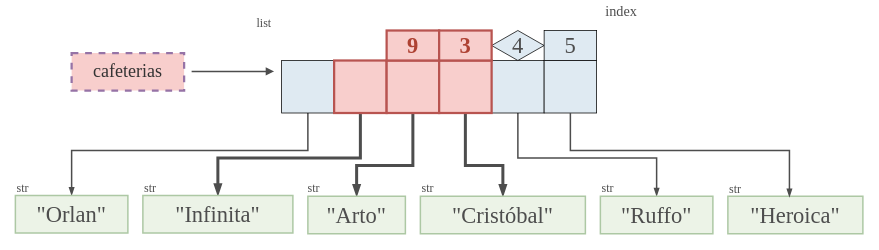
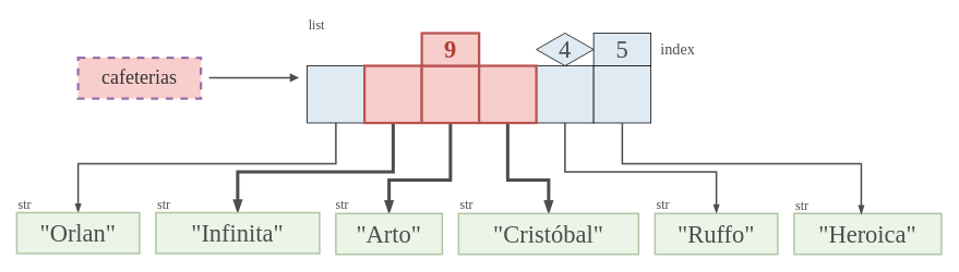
  <mxCell id="0" />
  <mxCell id="1" parent="0" />
  <mxCell id="2" style="edgeStyle=orthogonalEdgeStyle;rounded=0;orthogonalLoop=1;jettySize=auto;html=1;exitX=0.5;exitY=1;exitDx=0;exitDy=0;entryX=0.5;entryY=0;entryDx=0;entryDy=0;strokeWidth=2;strokeColor=#4D4D4D;endArrow=blockThin;endFill=1;" edge="1" parent="1" source="3" target="10"><mxGeometry relative="1" as="geometry"><Array as="points"><mxPoint x="410" y="200" /><mxPoint x="95" y="200" /></Array></mxGeometry></mxCell>
  <mxCell id="3" value="" style="rounded=0;whiteSpace=wrap;html=1;strokeWidth=1;fillColor=#DFEAF2;" vertex="1" parent="1"><mxGeometry x="375" y="80" width="70" height="70" as="geometry" /></mxCell>
  <mxCell id="4" style="edgeStyle=orthogonalEdgeStyle;rounded=0;orthogonalLoop=1;jettySize=auto;html=1;exitX=0.5;exitY=1;exitDx=0;exitDy=0;entryX=0.5;entryY=0;entryDx=0;entryDy=0;strokeWidth=4;strokeColor=#4D4D4D;endArrow=blockThin;endFill=1;" edge="1" parent="1" source="29" target="11"><mxGeometry relative="1" as="geometry"><Array as="points"><mxPoint x="480" y="210" /><mxPoint x="290" y="210" /></Array></mxGeometry></mxCell>
  <mxCell id="5" style="edgeStyle=orthogonalEdgeStyle;rounded=0;orthogonalLoop=1;jettySize=auto;html=1;exitX=0.5;exitY=1;exitDx=0;exitDy=0;strokeWidth=4;strokeColor=#4D4D4D;endArrow=blockThin;endFill=1;" edge="1" parent="1" source="30" target="12"><mxGeometry relative="1" as="geometry"><Array as="points"><mxPoint x="550" y="220" /><mxPoint x="475" y="220" /></Array></mxGeometry></mxCell>
  <mxCell id="6" style="edgeStyle=orthogonalEdgeStyle;rounded=0;orthogonalLoop=1;jettySize=auto;html=1;exitX=0.5;exitY=1;exitDx=0;exitDy=0;entryX=0.5;entryY=0;entryDx=0;entryDy=0;strokeWidth=4;strokeColor=#4D4D4D;endArrow=blockThin;endFill=1;" edge="1" parent="1" source="31" target="13"><mxGeometry relative="1" as="geometry"><Array as="points"><mxPoint x="620" y="220" /><mxPoint x="670" y="220" /></Array></mxGeometry></mxCell>
  <mxCell id="7" style="edgeStyle=orthogonalEdgeStyle;rounded=0;orthogonalLoop=1;jettySize=auto;html=1;exitX=0.5;exitY=1;exitDx=0;exitDy=0;strokeWidth=2;strokeColor=#4D4D4D;endArrow=blockThin;endFill=1;" edge="1" parent="1" source="8" target="14"><mxGeometry relative="1" as="geometry"><Array as="points"><mxPoint x="690" y="210" /><mxPoint x="875" y="210" /></Array></mxGeometry></mxCell>
  <mxCell id="8" value="" style="rounded=0;whiteSpace=wrap;html=1;strokeWidth=1;fillColor=#DFEAF2;" vertex="1" parent="1"><mxGeometry x="655" y="80" width="70" height="70" as="geometry" /></mxCell>
  <mxCell id="9" value="" style="rounded=0;whiteSpace=wrap;html=1;strokeWidth=1;fillColor=#DFEAF2;" vertex="1" parent="1"><mxGeometry x="725" y="80" width="70" height="70" as="geometry" /></mxCell>
  <mxCell id="10" value="&lt;font style=&quot;font-size: 30px; color: rgb(77, 77, 77);&quot; face=&quot;Cascadia Code&quot;&gt;&quot;Orlan&quot;&lt;/font&gt;" style="text;html=1;align=center;verticalAlign=middle;whiteSpace=wrap;rounded=0;fillColor=#ECF3E7;strokeColor=#ADC8A4;strokeWidth=2;" vertex="1" parent="1"><mxGeometry x="20" y="260" width="150" height="50" as="geometry" /></mxCell>
  <mxCell id="11" value="&lt;span style=&quot;font-family: &amp;quot;Cascadia Code&amp;quot;; font-size: 30px;&quot;&gt;&lt;font style=&quot;color: rgb(77, 77, 77);&quot;&gt;&quot;Infinita&quot;&lt;/font&gt;&lt;/span&gt;" style="text;html=1;align=center;verticalAlign=middle;whiteSpace=wrap;rounded=0;fillColor=#ECF3E7;strokeColor=#ADC8A4;strokeWidth=2;container=0;" vertex="1" parent="1"><mxGeometry x="190" y="260" width="200" height="50" as="geometry" /></mxCell>
  <mxCell id="12" value="&lt;span style=&quot;font-family: &amp;quot;Cascadia Code&amp;quot;; font-size: 30px;&quot;&gt;&lt;font style=&quot;color: rgb(77, 77, 77);&quot;&gt;&quot;Arto&quot;&lt;/font&gt;&lt;/span&gt;" style="text;html=1;align=center;verticalAlign=middle;whiteSpace=wrap;rounded=0;fillColor=#ECF3E7;strokeColor=#ADC8A4;strokeWidth=2;container=0;" vertex="1" parent="1"><mxGeometry x="410" y="261" width="130" height="50" as="geometry" /></mxCell>
  <mxCell id="13" value="&lt;span style=&quot;font-family: &amp;quot;Cascadia Code&amp;quot;; font-size: 30px;&quot;&gt;&lt;font style=&quot;color: rgb(77, 77, 77);&quot;&gt;&quot;Cristóbal&quot;&lt;/font&gt;&lt;/span&gt;" style="text;html=1;align=center;verticalAlign=middle;whiteSpace=wrap;rounded=0;fillColor=#ECF3E7;strokeColor=#ADC8A4;strokeWidth=2;" vertex="1" parent="1"><mxGeometry x="560" y="261" width="220" height="50" as="geometry" /></mxCell>
  <mxCell id="14" value="&lt;span style=&quot;font-family: &amp;quot;Cascadia Code&amp;quot;; font-size: 30px;&quot;&gt;&lt;font style=&quot;color: rgb(77, 77, 77);&quot;&gt;&quot;Ruffo&quot;&lt;/font&gt;&lt;/span&gt;" style="text;html=1;align=center;verticalAlign=middle;whiteSpace=wrap;rounded=0;fillColor=#ECF3E7;strokeColor=#ADC8A4;strokeWidth=2;container=0;" vertex="1" parent="1"><mxGeometry x="800" y="261" width="150" height="50" as="geometry" /></mxCell>
  <mxCell id="15" value="&lt;span style=&quot;font-family: &amp;quot;Cascadia Code&amp;quot;; font-size: 30px;&quot;&gt;&lt;font style=&quot;color: rgb(77, 77, 77);&quot;&gt;&quot;Heroica&quot;&lt;/font&gt;&lt;/span&gt;" style="text;html=1;align=center;verticalAlign=middle;whiteSpace=wrap;rounded=0;fillColor=#ECF3E7;strokeColor=#ADC8A4;strokeWidth=2;container=0;" vertex="1" parent="1"><mxGeometry x="970" y="261" width="180" height="50" as="geometry" /></mxCell>
  <mxCell id="16" style="edgeStyle=orthogonalEdgeStyle;rounded=0;orthogonalLoop=1;jettySize=auto;html=1;exitX=0.5;exitY=1;exitDx=0;exitDy=0;entryX=0.456;entryY=0.02;entryDx=0;entryDy=0;entryPerimeter=0;strokeWidth=2;strokeColor=#4D4D4D;endArrow=blockThin;endFill=1;" edge="1" parent="1" source="9" target="15"><mxGeometry relative="1" as="geometry"><Array as="points"><mxPoint x="760" y="200" /><mxPoint x="1052" y="200" /></Array></mxGeometry></mxCell>
  <mxCell id="17" value="str" style="text;html=1;align=left;verticalAlign=middle;whiteSpace=wrap;rounded=0;fontSize=16;fontFamily=Cascadia Code;fontColor=#4D4D4D;" vertex="1" parent="1"><mxGeometry x="20" y="240" width="35" height="20" as="geometry" /></mxCell>
  <mxCell id="18" value="str" style="text;html=1;align=left;verticalAlign=middle;whiteSpace=wrap;rounded=0;fontSize=16;fontFamily=Cascadia Code;fontColor=#4D4D4D;" vertex="1" parent="1"><mxGeometry x="190" y="240" width="35" height="20" as="geometry" /></mxCell>
  <mxCell id="19" value="str" style="text;html=1;align=left;verticalAlign=middle;whiteSpace=wrap;rounded=0;fontSize=16;fontFamily=Cascadia Code;fontColor=#4D4D4D;" vertex="1" parent="1"><mxGeometry x="407.5" y="240" width="35" height="20" as="geometry" /></mxCell>
  <mxCell id="20" value="str" style="text;html=1;align=left;verticalAlign=middle;whiteSpace=wrap;rounded=0;fontSize=16;fontFamily=Cascadia Code;fontColor=#4D4D4D;" vertex="1" parent="1"><mxGeometry x="560" y="240" width="35" height="20" as="geometry" /></mxCell>
  <mxCell id="21" value="str" style="text;html=1;align=left;verticalAlign=middle;whiteSpace=wrap;rounded=0;fontSize=16;fontFamily=Cascadia Code;fontColor=#4D4D4D;" vertex="1" parent="1"><mxGeometry x="800" y="240" width="35" height="20" as="geometry" /></mxCell>
  <mxCell id="22" value="str" style="text;html=1;align=left;verticalAlign=middle;whiteSpace=wrap;rounded=0;fontSize=16;fontFamily=Cascadia Code;fontColor=#4D4D4D;" vertex="1" parent="1"><mxGeometry x="970" y="241" width="35" height="20" as="geometry" /></mxCell>
  <mxCell id="23" value="&lt;font face=&quot;Cascadia Code&quot; style=&quot;font-size: 30px; color: rgb(77, 77, 77);&quot;&gt;4&lt;/font&gt;" style="rhombus;whiteSpace=wrap;html=1;strokeWidth=1;fillColor=#DFEAF2;" vertex="1" parent="1"><mxGeometry x="655" y="40" width="70" height="40" as="geometry" /></mxCell>
  <mxCell id="24" value="&lt;font face=&quot;Cascadia Code&quot; style=&quot;font-size: 30px; color: rgb(77, 77, 77);&quot;&gt;5&lt;/font&gt;" style="rounded=0;whiteSpace=wrap;html=1;strokeWidth=1;fillColor=#DFEAF2;" vertex="1" parent="1"><mxGeometry x="725" y="40" width="70" height="40" as="geometry" /></mxCell>
- <mxCell id="25" value="list" style="text;html=1;align=left;verticalAlign=middle;whiteSpace=wrap;rounded=0;fontSize=16;fontFamily=Cascadia Code;fontColor=#4D4D4D;container=0;" vertex="1" parent="1"><mxGeometry x="340" y="20" width="35" height="20" as="geometry" /></mxCell>
- <mxCell id="26" value="&lt;font style=&quot;font-size: 19px;&quot;&gt;index&lt;/font&gt;" style="text;html=1;align=left;verticalAlign=middle;whiteSpace=wrap;rounded=0;fontSize=16;fontFamily=Cascadia Code;fontColor=#4D4D4D;container=0;" vertex="1" parent="1"><mxGeometry x="805" y="5" width="50" height="20" as="geometry" /></mxCell>
+ <mxCell id="25" value="list" style="text;html=1;align=left;verticalAlign=middle;whiteSpace=wrap;rounded=0;fontSize=16;fontFamily=Cascadia Code;fontColor=#4D4D4D;container=0;" vertex="1" parent="1"><mxGeometry x="375" y="20" width="35" height="20" as="geometry" /></mxCell>
+ <mxCell id="26" value="&lt;font style=&quot;font-size: 19px;&quot;&gt;index&lt;/font&gt;" style="text;html=1;align=left;verticalAlign=middle;whiteSpace=wrap;rounded=0;fontSize=16;fontFamily=Cascadia Code;fontColor=#4D4D4D;container=0;" vertex="1" parent="1"><mxGeometry x="805" y="50" width="50" height="20" as="geometry" /></mxCell>
  <mxCell id="27" value="&lt;font style=&quot;font-size: 24px; color: rgb(51, 51, 51);&quot;&gt;cafeterias&lt;/font&gt;" style="rounded=0;whiteSpace=wrap;html=1;fontFamily=Cascadia Code;fontSource=https%3A%2F%2Ffonts.googleapis.com%2Fcss%3Ffamily%3DCascadia%2BCode;strokeColor=#9673a6;strokeWidth=3;fillColor=#f8cecc;dashed=1;" vertex="1" parent="1"><mxGeometry x="95" y="70" width="150" height="50" as="geometry" /></mxCell>
  <mxCell id="28" style="edgeStyle=orthogonalEdgeStyle;rounded=0;orthogonalLoop=1;jettySize=auto;html=1;strokeWidth=2;endArrow=block;endFill=1;strokeColor=#4D4D4D;" edge="1" parent="1"><mxGeometry relative="1" as="geometry"><mxPoint x="365" y="94.5" as="targetPoint" /><mxPoint x="255" y="94.5" as="sourcePoint" /></mxGeometry></mxCell>
  <mxCell id="29" value="" style="rounded=0;whiteSpace=wrap;html=1;strokeWidth=3;fillColor=#f8cecc;strokeColor=#b85450;" vertex="1" parent="1"><mxGeometry x="445" y="80" width="70" height="70" as="geometry" /></mxCell>
  <mxCell id="30" value="" style="rounded=0;whiteSpace=wrap;html=1;strokeWidth=3;fillColor=#f8cecc;strokeColor=#b85450;" vertex="1" parent="1"><mxGeometry x="515" y="80" width="70" height="70" as="geometry" /></mxCell>
  <mxCell id="31" value="" style="rounded=0;whiteSpace=wrap;html=1;strokeWidth=3;fillColor=#f8cecc;strokeColor=#b85450;" vertex="1" parent="1"><mxGeometry x="585" y="80" width="70" height="70" as="geometry" /></mxCell>
  <mxCell id="32" value="&lt;font face=&quot;Cascadia Code&quot; style=&quot;font-size: 30px;&quot;&gt;9&lt;/font&gt;" style="rounded=0;whiteSpace=wrap;html=1;strokeWidth=3;fillColor=#f8cecc;strokeColor=#b85450;fontStyle=1;fontColor=#AE4132;" vertex="1" parent="1"><mxGeometry x="515" y="40" width="70" height="40" as="geometry" /></mxCell>
- <mxCell id="33" value="&lt;font face=&quot;Cascadia Code&quot; style=&quot;font-size: 30px;&quot;&gt;3&lt;/font&gt;" style="rounded=0;whiteSpace=wrap;html=1;strokeWidth=3;fillColor=#f8cecc;strokeColor=#b85450;fontStyle=1;fontColor=#AE4132;" vertex="1" parent="1"><mxGeometry x="585" y="40" width="70" height="40" as="geometry" /></mxCell>
